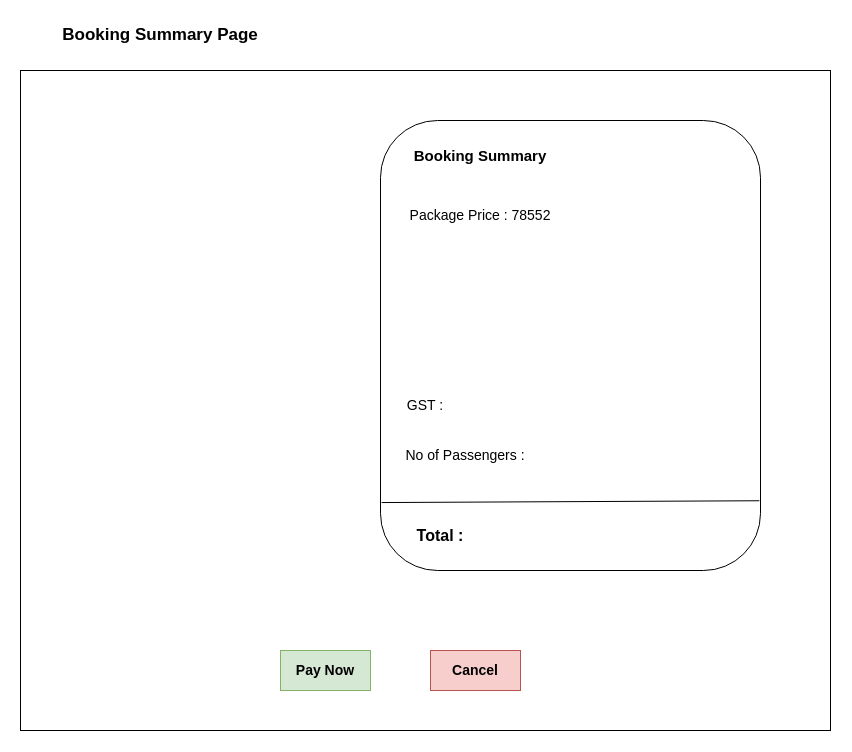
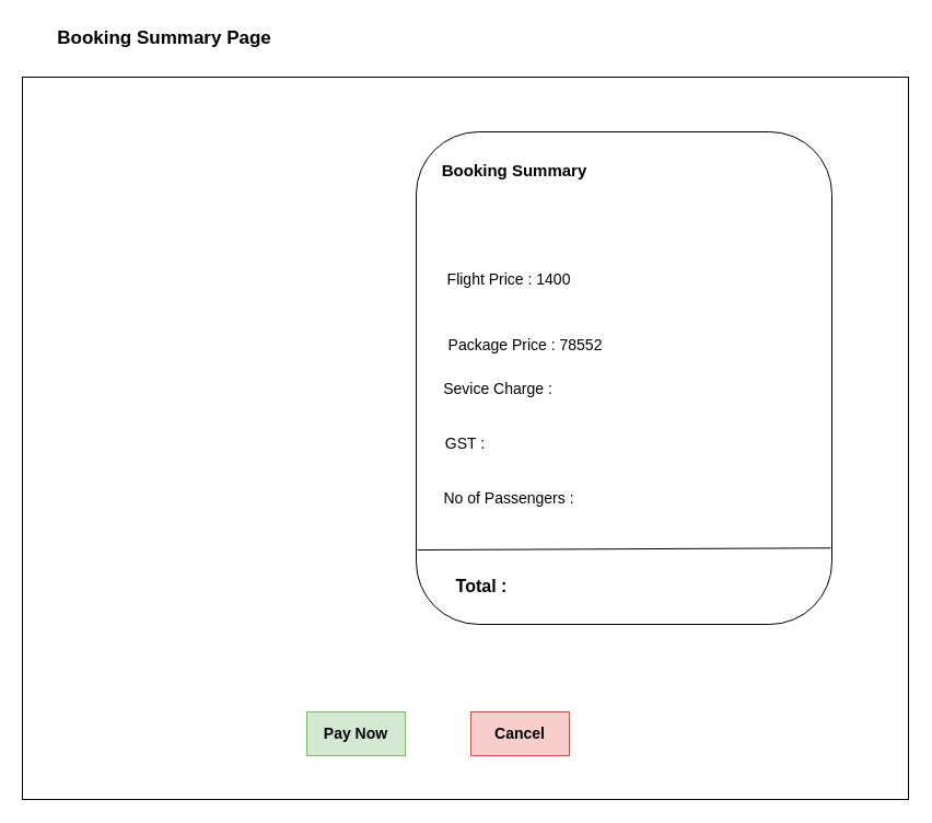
  <mxCell id="0" />
  <mxCell id="1" parent="0" />
- <mxCell id="2" value="&lt;b&gt;&lt;font style=&quot;font-size: 17px;&quot;&gt;Booking Summary Page&lt;/font&gt;&lt;/b&gt;" style="text;strokeColor=none;align=center;fillColor=none;html=1;verticalAlign=middle;whiteSpace=wrap;rounded=0;" parent="1" vertex="1"><mxGeometry x="60" y="20" width="200" height="30" as="geometry" /></mxCell>
+ <mxCell id="2" value="&lt;b&gt;&lt;font style=&quot;font-size: 17px;&quot;&gt;Booking Summary Page&lt;/font&gt;&lt;/b&gt;" style="text;strokeColor=none;align=center;fillColor=none;html=1;verticalAlign=middle;whiteSpace=wrap;rounded=0;" parent="1" vertex="1"><mxGeometry x="50" y="20" width="200" height="30" as="geometry" /></mxCell>
  <mxCell id="3" value="" style="rounded=0;whiteSpace=wrap;html=1;" parent="1" vertex="1"><mxGeometry x="20" y="70" width="810" height="660" as="geometry" /></mxCell>
  <mxCell id="4" value="" style="rounded=1;whiteSpace=wrap;html=1;" parent="1" vertex="1"><mxGeometry x="380" y="120" width="380" height="450" as="geometry" /></mxCell>
  <mxCell id="5" value="&lt;font style=&quot;font-size: 14px;&quot;&gt;&lt;b&gt;Pay Now&lt;/b&gt;&lt;/font&gt;" style="whiteSpace=wrap;html=1;fillColor=#d5e8d4;strokeColor=#82b366;rounded=0;" parent="1" vertex="1"><mxGeometry x="280" y="650" width="90" height="40" as="geometry" /></mxCell>
  <mxCell id="6" value="&lt;b&gt;&lt;font style=&quot;font-size: 14px;&quot;&gt;Cancel&lt;/font&gt;&lt;/b&gt;" style="whiteSpace=wrap;html=1;fillColor=#f8cecc;strokeColor=#b85450;rounded=0;" parent="1" vertex="1"><mxGeometry x="430" y="650" width="90" height="40" as="geometry" /></mxCell>
- <mxCell id="7" value="&lt;b&gt;&lt;font style=&quot;font-size: 15px;&quot;&gt;Booking Summary&lt;/font&gt;&lt;/b&gt;" style="text;strokeColor=none;align=center;fillColor=none;html=1;verticalAlign=middle;whiteSpace=wrap;rounded=0;" parent="1" vertex="1"><mxGeometry x="400" y="140" width="160" height="30" as="geometry" /></mxCell>
- <mxCell id="9" value="&lt;font style=&quot;font-size: 14px;&quot;&gt;Package Price : 78552&lt;/font&gt;" style="text;strokeColor=none;align=center;fillColor=none;html=1;verticalAlign=middle;whiteSpace=wrap;rounded=0;" parent="1" vertex="1"><mxGeometry x="400" y="200" width="160" height="30" as="geometry" /></mxCell>
+ <mxCell id="7" value="&lt;b&gt;&lt;font style=&quot;font-size: 15px;&quot;&gt;Booking Summary&lt;/font&gt;&lt;/b&gt;" style="text;strokeColor=none;align=center;fillColor=none;html=1;verticalAlign=middle;whiteSpace=wrap;rounded=0;" parent="1" vertex="1"><mxGeometry x="390" y="140" width="160" height="30" as="geometry" /></mxCell>
+ <mxCell id="8" value="&lt;font style=&quot;font-size: 14px;&quot;&gt;Flight Price : 1400&lt;/font&gt;" style="text;strokeColor=none;align=center;fillColor=none;html=1;verticalAlign=middle;whiteSpace=wrap;rounded=0;" parent="1" vertex="1"><mxGeometry x="390" y="240" width="150" height="30" as="geometry" /></mxCell>
+ <mxCell id="9" value="&lt;font style=&quot;font-size: 14px;&quot;&gt;Package Price : 78552&lt;/font&gt;" style="text;strokeColor=none;align=center;fillColor=none;html=1;verticalAlign=middle;whiteSpace=wrap;rounded=0;" parent="1" vertex="1"><mxGeometry x="400" y="300" width="160" height="30" as="geometry" /></mxCell>
  <mxCell id="10" value="&lt;span style=&quot;font-size: 14px;&quot;&gt;GST :&lt;/span&gt;" style="text;strokeColor=none;align=center;fillColor=none;html=1;verticalAlign=middle;whiteSpace=wrap;rounded=0;" parent="1" vertex="1"><mxGeometry x="350" y="390" width="150" height="30" as="geometry" /></mxCell>
+ <mxCell id="11" value="&lt;font style=&quot;font-size: 14px;&quot;&gt;Sevice Charge :&lt;/font&gt;" style="text;strokeColor=none;align=center;fillColor=none;html=1;verticalAlign=middle;whiteSpace=wrap;rounded=0;" parent="1" vertex="1"><mxGeometry x="380" y="340" width="150" height="30" as="geometry" /></mxCell>
  <mxCell id="12" value="&lt;span style=&quot;font-size: 14px;&quot;&gt;No of Passengers :&lt;/span&gt;" style="text;strokeColor=none;align=center;fillColor=none;html=1;verticalAlign=middle;whiteSpace=wrap;rounded=0;" parent="1" vertex="1"><mxGeometry x="390" y="440" width="150" height="30" as="geometry" /></mxCell>
  <mxCell id="13" value="" style="endArrow=none;html=1;rounded=0;exitX=0.003;exitY=0.849;exitDx=0;exitDy=0;exitPerimeter=0;entryX=0.997;entryY=0.845;entryDx=0;entryDy=0;entryPerimeter=0;" parent="1" source="4" target="4" edge="1"><mxGeometry width="50" height="50" relative="1" as="geometry"><mxPoint x="400" y="430" as="sourcePoint" /><mxPoint x="450" y="380" as="targetPoint" /></mxGeometry></mxCell>
  <mxCell id="14" value="&lt;b&gt;&lt;font style=&quot;font-size: 16px;&quot;&gt;Total :&lt;/font&gt;&lt;/b&gt;" style="text;strokeColor=none;align=center;fillColor=none;html=1;verticalAlign=middle;whiteSpace=wrap;rounded=0;" parent="1" vertex="1"><mxGeometry x="360" y="520" width="160" height="30" as="geometry" /></mxCell>
